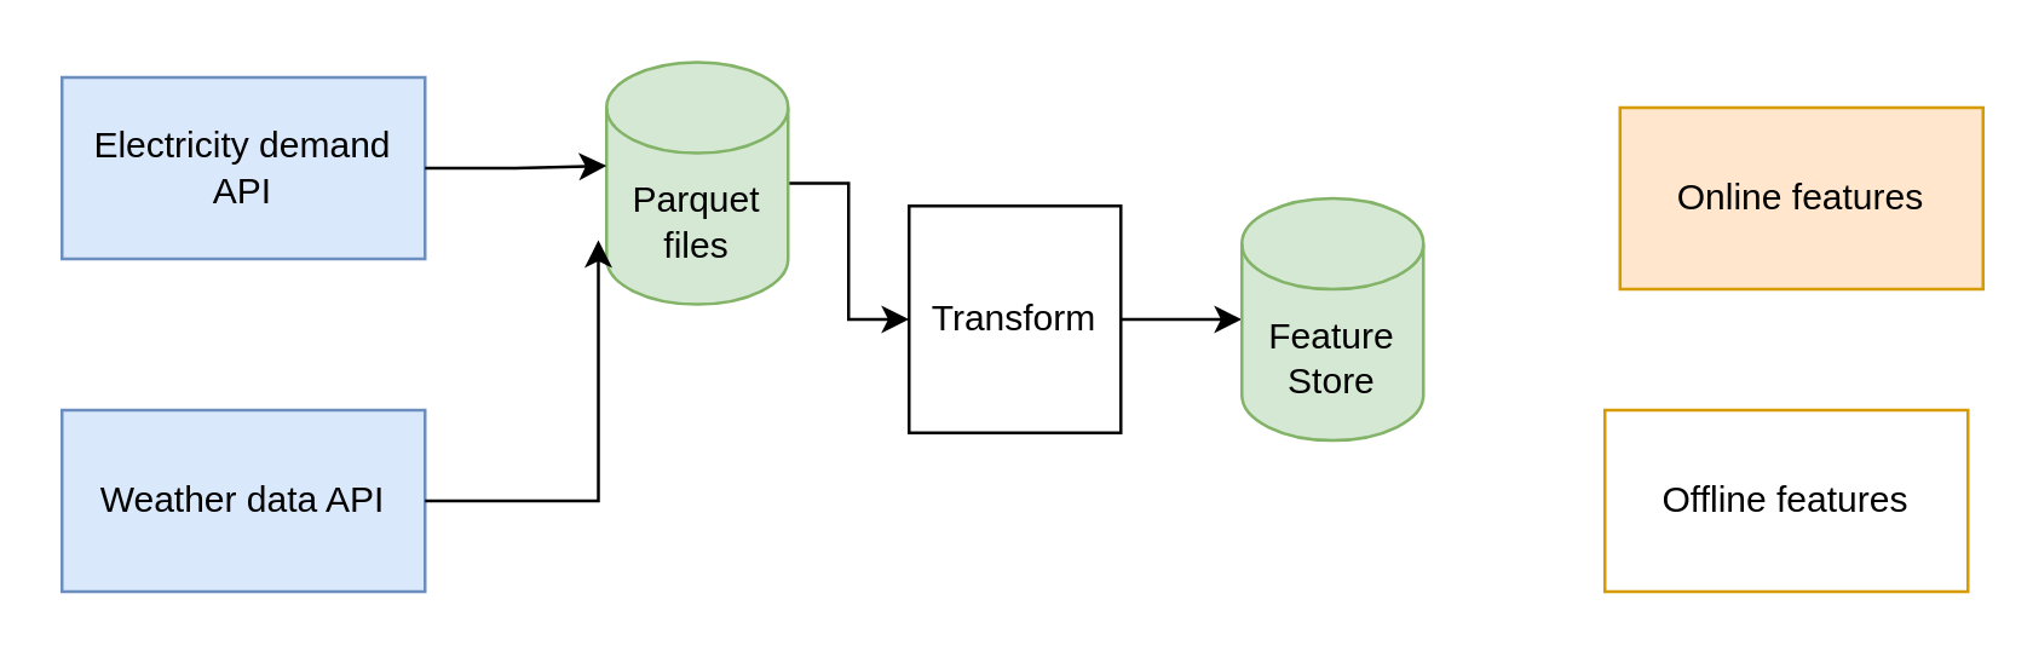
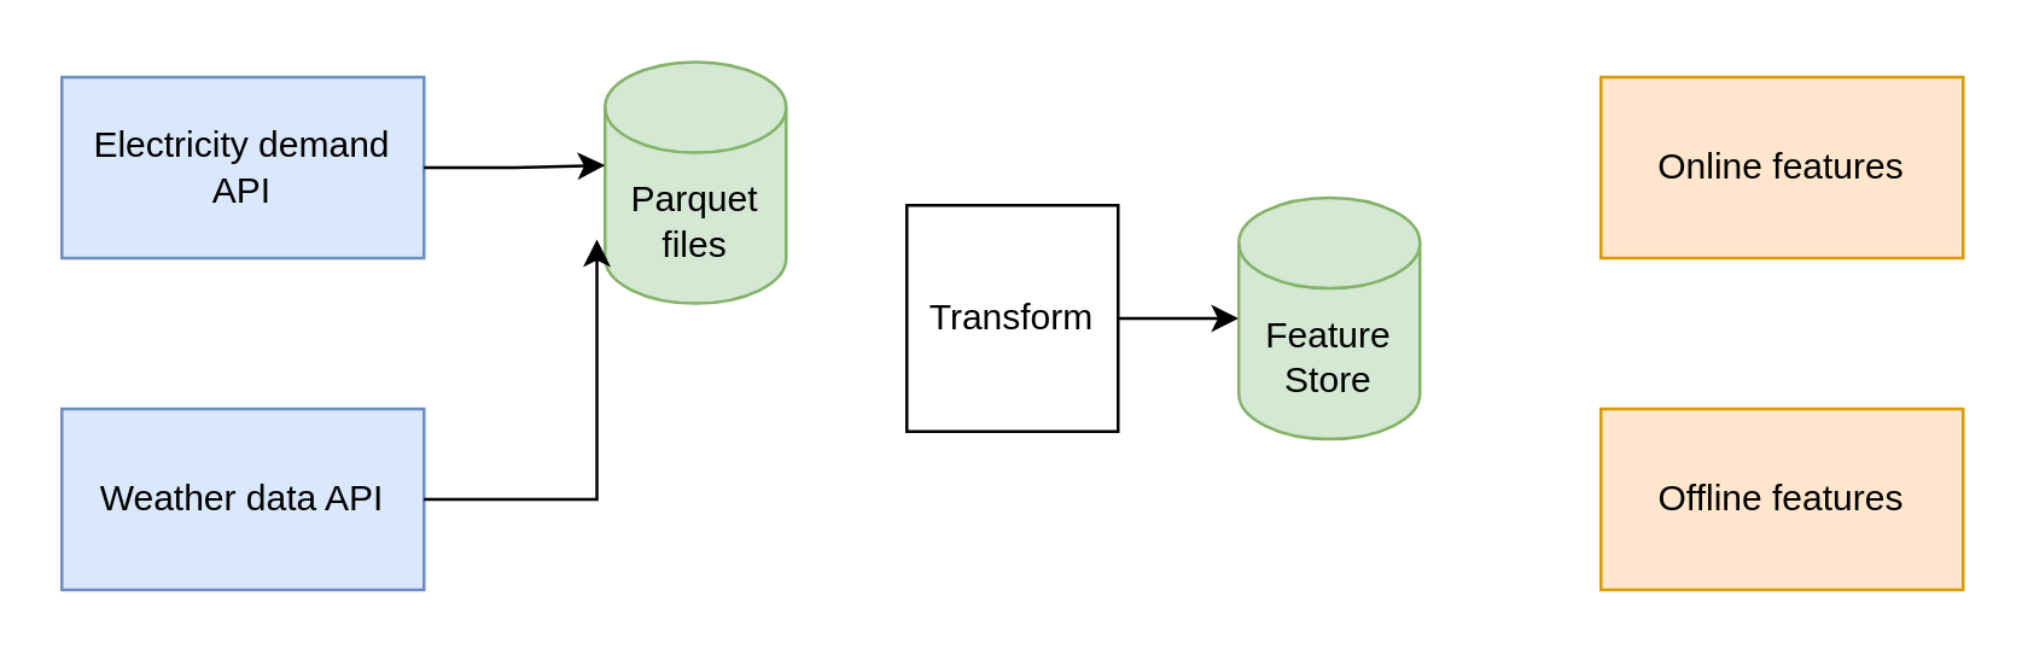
  <mxCell id="0" />
  <mxCell id="1" parent="0" />
  <mxCell id="2" value="Electricity demand API" style="rounded=0;whiteSpace=wrap;html=1;fillColor=#dae8fc;strokeColor=#6c8ebf;" vertex="1" parent="1"><mxGeometry x="20" y="25" width="120" height="60" as="geometry" /></mxCell>
  <mxCell id="3" value="Weather data API" style="rounded=0;whiteSpace=wrap;html=1;fillColor=#dae8fc;strokeColor=#6c8ebf;" vertex="1" parent="1"><mxGeometry x="20" y="135" width="120" height="60" as="geometry" /></mxCell>
  <mxCell id="4" value="" style="edgeStyle=orthogonalEdgeStyle;rounded=0;orthogonalLoop=1;jettySize=auto;html=1;" edge="1" parent="1" source="5" target="10"><mxGeometry relative="1" as="geometry" /></mxCell>
  <mxCell id="5" value="Transform" style="rounded=0;whiteSpace=wrap;html=1;" vertex="1" parent="1"><mxGeometry x="300" y="67.5" width="70" height="75" as="geometry" /></mxCell>
- <mxCell id="6" value="" style="edgeStyle=orthogonalEdgeStyle;rounded=0;orthogonalLoop=1;jettySize=auto;html=1;" edge="1" parent="1" source="7" target="5"><mxGeometry relative="1" as="geometry" /></mxCell>
  <mxCell id="7" value="Parquet files" style="shape=cylinder3;whiteSpace=wrap;html=1;boundedLbl=1;backgroundOutline=1;size=15;fillColor=#d5e8d4;strokeColor=#82b366;" vertex="1" parent="1"><mxGeometry x="200" y="20" width="60" height="80" as="geometry" /></mxCell>
  <mxCell id="8" style="edgeStyle=orthogonalEdgeStyle;rounded=0;orthogonalLoop=1;jettySize=auto;html=1;exitX=1;exitY=0.5;exitDx=0;exitDy=0;entryX=0;entryY=0.428;entryDx=0;entryDy=0;entryPerimeter=0;" edge="1" parent="1" source="2" target="7"><mxGeometry relative="1" as="geometry" /></mxCell>
  <mxCell id="9" style="edgeStyle=orthogonalEdgeStyle;rounded=0;orthogonalLoop=1;jettySize=auto;html=1;exitX=1;exitY=0.5;exitDx=0;exitDy=0;entryX=-0.045;entryY=0.735;entryDx=0;entryDy=0;entryPerimeter=0;" edge="1" parent="1" source="3" target="7"><mxGeometry relative="1" as="geometry" /></mxCell>
  <mxCell id="10" value="Feature&lt;br&gt;Store" style="shape=cylinder3;whiteSpace=wrap;html=1;boundedLbl=1;backgroundOutline=1;size=15;fillColor=#d5e8d4;strokeColor=#82b366;" vertex="1" parent="1"><mxGeometry x="410" y="65" width="60" height="80" as="geometry" /></mxCell>
- <mxCell id="11" value="Online features" style="rounded=0;whiteSpace=wrap;html=1;fillColor=#ffe6cc;strokeColor=#d79b00;" vertex="1" parent="1"><mxGeometry x="535" y="35" width="120" height="60" as="geometry" /></mxCell>
- <mxCell id="12" value="Offline features" style="rounded=0;whiteSpace=wrap;html=1;fillColor=#ffffff;strokeColor=#d79b00;" vertex="1" parent="1"><mxGeometry x="530" y="135" width="120" height="60" as="geometry" /></mxCell>
+ <mxCell id="11" value="Online features" style="rounded=0;whiteSpace=wrap;html=1;fillColor=#ffe6cc;strokeColor=#d79b00;" vertex="1" parent="1"><mxGeometry x="530" y="25" width="120" height="60" as="geometry" /></mxCell>
+ <mxCell id="12" value="Offline features" style="rounded=0;whiteSpace=wrap;html=1;fillColor=#ffe6cc;strokeColor=#d79b00;" vertex="1" parent="1"><mxGeometry x="530" y="135" width="120" height="60" as="geometry" /></mxCell>
